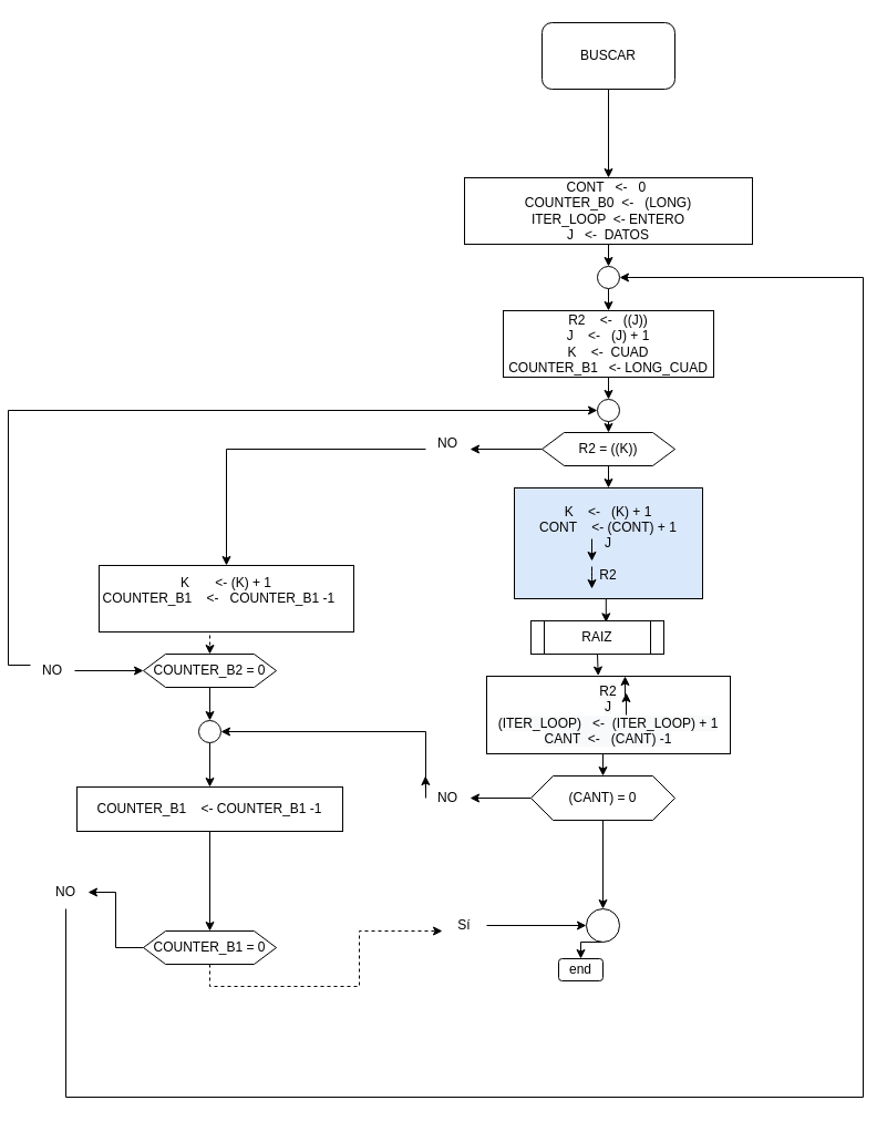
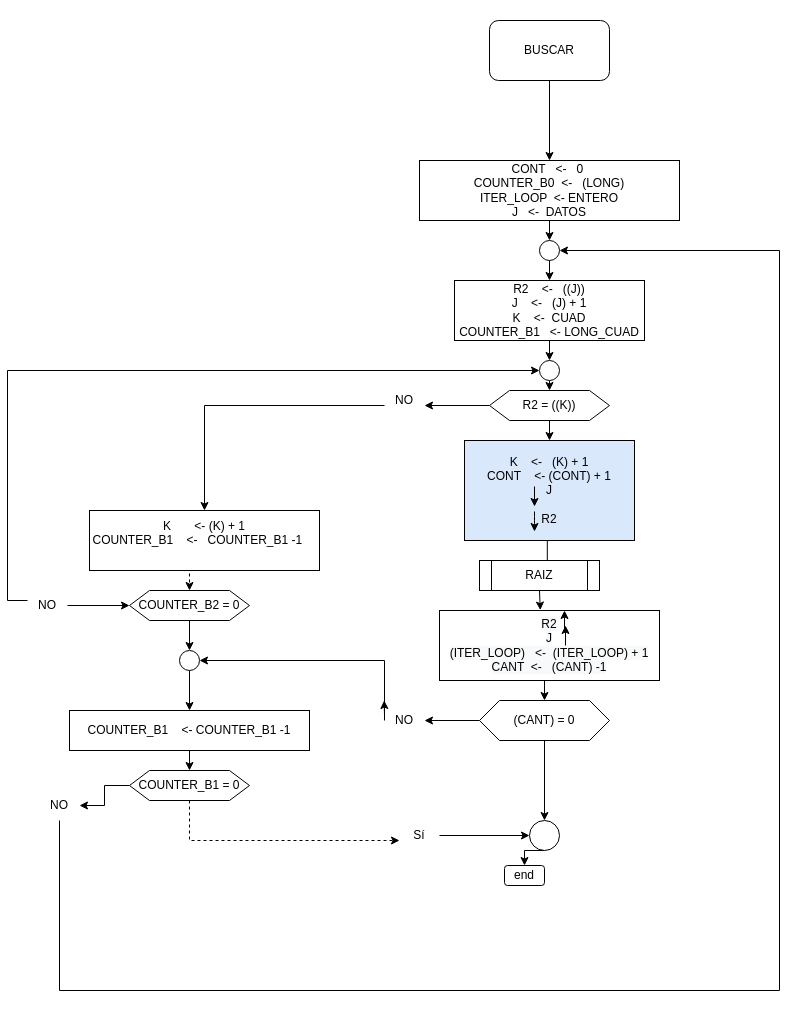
  <mxCell id="0" />
  <mxCell id="1" parent="0" />
  <mxCell id="2" style="edgeStyle=orthogonalEdgeStyle;rounded=0;orthogonalLoop=1;jettySize=auto;html=1;exitX=0.5;exitY=1;exitDx=0;exitDy=0;entryX=0.5;entryY=0;entryDx=0;entryDy=0;" parent="1" source="3" target="4" edge="1"><mxGeometry relative="1" as="geometry" /></mxCell>
  <mxCell id="3" value="BUSCAR" style="rounded=1;whiteSpace=wrap;html=1;" parent="1" vertex="1"><mxGeometry x="482" y="20" width="120" height="60" as="geometry" /></mxCell>
  <mxCell id="4" value="CONT &amp;nbsp; &amp;lt;- &amp;nbsp; 0&amp;nbsp;&lt;br&gt;COUNTER_B0 &amp;nbsp;&amp;lt;- &amp;nbsp; (LONG)&lt;br&gt;ITER_LOOP &amp;nbsp;&amp;lt;- ENTERO&lt;br&gt;J &amp;nbsp; &amp;lt;- &amp;nbsp;DATOS" style="rounded=0;whiteSpace=wrap;html=1;" parent="1" vertex="1"><mxGeometry x="412" y="160" width="260" height="60" as="geometry" /></mxCell>
  <mxCell id="5" style="edgeStyle=orthogonalEdgeStyle;rounded=0;orthogonalLoop=1;jettySize=auto;html=1;exitX=0.5;exitY=1;exitDx=0;exitDy=0;entryX=0.5;entryY=0;entryDx=0;entryDy=0;" parent="1" target="10" edge="1"><mxGeometry relative="1" as="geometry"><mxPoint x="542" y="460" as="sourcePoint" /></mxGeometry></mxCell>
  <mxCell id="6" style="edgeStyle=orthogonalEdgeStyle;rounded=0;orthogonalLoop=1;jettySize=auto;html=1;exitX=0.5;exitY=1;exitDx=0;exitDy=0;entryX=0.5;entryY=0;entryDx=0;entryDy=0;" parent="1" source="7" target="20" edge="1"><mxGeometry relative="1" as="geometry" /></mxCell>
  <mxCell id="7" value="&lt;span&gt;R2 &amp;nbsp; &amp;nbsp;&amp;lt;- &amp;nbsp; ((J))&lt;br&gt;J &amp;nbsp; &amp;nbsp;&amp;lt;- &amp;nbsp; (J) + 1&lt;br&gt;K &amp;nbsp; &amp;nbsp;&amp;lt;- &amp;nbsp;CUAD&lt;br&gt;COUNTER_B1 &amp;nbsp; &amp;lt;- LONG_CUAD&lt;br&gt;&lt;/span&gt;" style="rounded=0;whiteSpace=wrap;html=1;" parent="1" vertex="1"><mxGeometry x="447" y="280" width="190" height="60" as="geometry" /></mxCell>
  <mxCell id="8" style="edgeStyle=orthogonalEdgeStyle;rounded=0;orthogonalLoop=1;jettySize=auto;html=1;exitX=0.5;exitY=1;exitDx=0;exitDy=0;entryX=0.5;entryY=0;entryDx=0;entryDy=0;" parent="1" source="10" edge="1"><mxGeometry relative="1" as="geometry"><mxPoint x="542" y="540" as="targetPoint" /></mxGeometry></mxCell>
- <mxCell id="9" style="edgeStyle=orthogonalEdgeStyle;rounded=0;orthogonalLoop=1;jettySize=auto;html=1;exitX=0.5;exitY=1;exitDx=0;exitDy=0;entryX=0.565;entryY=0.045;entryDx=0;entryDy=0;entryPerimeter=0;" parent="1" source="10" target="27" edge="1"><mxGeometry relative="1" as="geometry" /></mxCell>
+ <mxCell id="9" style="edgeStyle=orthogonalEdgeStyle;rounded=0;orthogonalLoop=1;jettySize=auto;html=1;exitX=0.5;exitY=1;exitDx=0;exitDy=0;entryX=0.565;entryY=0.045;entryDx=0;entryDy=0;entryPerimeter=0;endArrow=none;" parent="1" source="10" target="27" edge="1"><mxGeometry relative="1" as="geometry" /></mxCell>
  <mxCell id="10" value="K &amp;nbsp; &amp;nbsp;&amp;lt;- &amp;nbsp; (K) + 1&lt;br&gt;CONT &amp;nbsp; &amp;nbsp;&amp;lt;- (CONT) + 1&lt;br&gt;J&lt;br&gt;&lt;br&gt;R2" style="rounded=0;whiteSpace=wrap;html=1;fillColor=#dae8fc;" parent="1" vertex="1"><mxGeometry x="457" y="440" width="170" height="100" as="geometry" /></mxCell>
  <mxCell id="11" style="edgeStyle=orthogonalEdgeStyle;rounded=0;orthogonalLoop=1;jettySize=auto;html=1;" parent="1" source="13" target="15" edge="1"><mxGeometry relative="1" as="geometry" /></mxCell>
  <mxCell id="12" style="edgeStyle=orthogonalEdgeStyle;rounded=0;orthogonalLoop=1;jettySize=auto;html=1;exitX=0;exitY=0.5;exitDx=0;exitDy=0;entryX=1;entryY=0.5;entryDx=0;entryDy=0;" parent="1" source="13" target="44" edge="1"><mxGeometry relative="1" as="geometry" /></mxCell>
  <mxCell id="13" value="(CANT) = 0" style="shape=hexagon;perimeter=hexagonPerimeter2;whiteSpace=wrap;html=1;fixedSize=1;" parent="1" vertex="1"><mxGeometry x="472" y="700" width="130" height="40" as="geometry" /></mxCell>
  <mxCell id="14" style="edgeStyle=orthogonalEdgeStyle;rounded=0;orthogonalLoop=1;jettySize=auto;html=1;exitX=0.5;exitY=1;exitDx=0;exitDy=0;entryX=0.5;entryY=0;entryDx=0;entryDy=0;" parent="1" source="15" target="30" edge="1"><mxGeometry relative="1" as="geometry" /></mxCell>
  <mxCell id="15" value="" style="ellipse;whiteSpace=wrap;html=1;aspect=fixed;" parent="1" vertex="1"><mxGeometry x="522" y="820" width="30" height="30" as="geometry" /></mxCell>
  <mxCell id="16" style="edgeStyle=orthogonalEdgeStyle;rounded=0;orthogonalLoop=1;jettySize=auto;html=1;exitX=0.5;exitY=1;exitDx=0;exitDy=0;entryX=0.5;entryY=0;entryDx=0;entryDy=0;" parent="1" source="17" target="7" edge="1"><mxGeometry relative="1" as="geometry" /></mxCell>
  <mxCell id="17" value="" style="ellipse;whiteSpace=wrap;html=1;aspect=fixed;" parent="1" vertex="1"><mxGeometry x="532" y="240" width="20" height="20" as="geometry" /></mxCell>
  <mxCell id="18" value="" style="endArrow=classic;html=1;exitX=0.5;exitY=1;exitDx=0;exitDy=0;" parent="1" source="4" target="17" edge="1"><mxGeometry width="50" height="50" relative="1" as="geometry"><mxPoint x="542" y="220" as="sourcePoint" /><mxPoint x="542" y="270" as="targetPoint" /></mxGeometry></mxCell>
  <mxCell id="19" style="edgeStyle=orthogonalEdgeStyle;rounded=0;orthogonalLoop=1;jettySize=auto;html=1;exitX=0.5;exitY=1;exitDx=0;exitDy=0;entryX=0.5;entryY=0;entryDx=0;entryDy=0;" parent="1" source="20" target="23" edge="1"><mxGeometry relative="1" as="geometry" /></mxCell>
  <mxCell id="20" value="" style="ellipse;whiteSpace=wrap;html=1;aspect=fixed;" parent="1" vertex="1"><mxGeometry x="532" y="360" width="20" height="20" as="geometry" /></mxCell>
  <mxCell id="21" style="edgeStyle=orthogonalEdgeStyle;rounded=0;orthogonalLoop=1;jettySize=auto;html=1;exitX=0.5;exitY=1;exitDx=0;exitDy=0;entryX=0.5;entryY=0;entryDx=0;entryDy=0;" parent="1" source="23" target="10" edge="1"><mxGeometry relative="1" as="geometry" /></mxCell>
  <mxCell id="22" style="edgeStyle=orthogonalEdgeStyle;rounded=0;orthogonalLoop=1;jettySize=auto;html=1;exitX=0;exitY=0.5;exitDx=0;exitDy=0;entryX=1;entryY=0.75;entryDx=0;entryDy=0;" parent="1" source="23" target="46" edge="1"><mxGeometry relative="1" as="geometry" /></mxCell>
  <mxCell id="23" value="R2 = ((K))" style="shape=hexagon;perimeter=hexagonPerimeter2;whiteSpace=wrap;html=1;fixedSize=1;" parent="1" vertex="1"><mxGeometry x="482" y="390" width="120" height="30" as="geometry" /></mxCell>
  <mxCell id="24" value="" style="endArrow=classic;html=1;" parent="1" edge="1"><mxGeometry width="50" height="50" relative="1" as="geometry"><mxPoint x="527" y="486" as="sourcePoint" /><mxPoint x="527" y="506" as="targetPoint" /><Array as="points"><mxPoint x="527" y="496" /><mxPoint x="527" y="486" /></Array></mxGeometry></mxCell>
  <mxCell id="25" value="" style="endArrow=classic;html=1;" parent="1" edge="1"><mxGeometry width="50" height="50" relative="1" as="geometry"><mxPoint x="527" y="511" as="sourcePoint" /><mxPoint x="527" y="531" as="targetPoint" /><Array as="points"><mxPoint x="527" y="521" /></Array></mxGeometry></mxCell>
  <mxCell id="26" style="edgeStyle=orthogonalEdgeStyle;rounded=0;orthogonalLoop=1;jettySize=auto;html=1;exitX=0.5;exitY=1;exitDx=0;exitDy=0;entryX=0.458;entryY=-0.006;entryDx=0;entryDy=0;entryPerimeter=0;" parent="1" source="27" target="29" edge="1"><mxGeometry relative="1" as="geometry" /></mxCell>
  <mxCell id="27" value="RAIZ" style="shape=process;whiteSpace=wrap;html=1;backgroundOutline=1;" parent="1" vertex="1"><mxGeometry x="472" y="560" width="120" height="30" as="geometry" /></mxCell>
  <mxCell id="28" style="edgeStyle=orthogonalEdgeStyle;rounded=0;orthogonalLoop=1;jettySize=auto;html=1;exitX=0.5;exitY=1;exitDx=0;exitDy=0;entryX=0.5;entryY=0;entryDx=0;entryDy=0;" parent="1" source="29" target="13" edge="1"><mxGeometry relative="1" as="geometry" /></mxCell>
  <mxCell id="29" value="&lt;span style=&quot;color: rgb(0 , 0 , 0) ; font-family: &amp;#34;helvetica&amp;#34; ; font-size: 12px ; font-style: normal ; font-weight: normal ; letter-spacing: normal ; text-align: center ; text-indent: 0px ; text-transform: none ; word-spacing: 0px ; background-color: rgb(248 , 249 , 250) ; text-decoration: none ; display: inline ; float: none&quot;&gt;R2&lt;br&gt;J&lt;br&gt;(ITER_LOOP) &amp;nbsp; &amp;lt;- &amp;nbsp;(ITER_LOOP) + 1&lt;br&gt;CANT &amp;nbsp;&amp;lt;- &amp;nbsp; (CANT) -1&lt;br&gt;&lt;/span&gt;" style="rounded=0;whiteSpace=wrap;html=1;" parent="1" vertex="1"><mxGeometry x="432" y="610" width="220" height="70" as="geometry" /></mxCell>
  <mxCell id="30" value="end" style="rounded=1;whiteSpace=wrap;html=1;" parent="1" vertex="1"><mxGeometry x="497" y="865" width="40" height="20" as="geometry" /></mxCell>
  <mxCell id="31" style="edgeStyle=orthogonalEdgeStyle;rounded=0;orthogonalLoop=1;jettySize=auto;html=1;exitX=1;exitY=0.5;exitDx=0;exitDy=0;entryX=0;entryY=0.5;entryDx=0;entryDy=0;" parent="1" source="32" target="15" edge="1"><mxGeometry relative="1" as="geometry" /></mxCell>
  <mxCell id="32" value="Sí" style="text;html=1;strokeColor=none;fillColor=none;align=center;verticalAlign=middle;whiteSpace=wrap;rounded=0;" parent="1" vertex="1"><mxGeometry x="392" y="825" width="40" height="20" as="geometry" /></mxCell>
  <mxCell id="33" style="edgeStyle=orthogonalEdgeStyle;rounded=0;orthogonalLoop=1;jettySize=auto;html=1;exitX=0.5;exitY=1;exitDx=0;exitDy=0;entryX=0.5;entryY=0;entryDx=0;entryDy=0;dashed=1;" parent="1" source="34" target="36" edge="1"><mxGeometry relative="1" as="geometry" /></mxCell>
  <mxCell id="34" value="K &amp;nbsp; &amp;nbsp; &amp;nbsp; &amp;lt;- (K) + 1&lt;br&gt;COUNTER_B1 &amp;nbsp; &amp;nbsp;&amp;lt;- &amp;nbsp; COUNTER_B1 -1 &amp;nbsp; &amp;nbsp; &amp;nbsp;" style="rounded=0;whiteSpace=wrap;html=1;" parent="1" vertex="1"><mxGeometry x="82" y="510" width="230" height="60" as="geometry" /></mxCell>
  <mxCell id="35" style="edgeStyle=orthogonalEdgeStyle;rounded=0;orthogonalLoop=1;jettySize=auto;html=1;entryX=0.5;entryY=0;entryDx=0;entryDy=0;" parent="1" source="52" target="38" edge="1"><mxGeometry relative="1" as="geometry" /></mxCell>
  <mxCell id="36" value="COUNTER_B2 = 0" style="shape=hexagon;perimeter=hexagonPerimeter2;whiteSpace=wrap;html=1;fixedSize=1;" parent="1" vertex="1"><mxGeometry x="122" y="590" width="120" height="30" as="geometry" /></mxCell>
  <mxCell id="37" style="edgeStyle=orthogonalEdgeStyle;rounded=0;orthogonalLoop=1;jettySize=auto;html=1;exitX=0.5;exitY=1;exitDx=0;exitDy=0;entryX=0.5;entryY=0;entryDx=0;entryDy=0;" parent="1" source="38" target="41" edge="1"><mxGeometry relative="1" as="geometry" /></mxCell>
  <mxCell id="38" value="COUNTER_B1 &amp;nbsp; &amp;nbsp;&amp;lt;- COUNTER_B1 -1" style="rounded=0;whiteSpace=wrap;html=1;" parent="1" vertex="1"><mxGeometry x="62" y="710" width="240" height="40" as="geometry" /></mxCell>
  <mxCell id="39" style="edgeStyle=orthogonalEdgeStyle;rounded=0;orthogonalLoop=1;jettySize=auto;html=1;exitX=0.5;exitY=1;exitDx=0;exitDy=0;entryX=0;entryY=0.75;entryDx=0;entryDy=0;dashed=1;" parent="1" source="41" target="32" edge="1"><mxGeometry relative="1" as="geometry" /></mxCell>
  <mxCell id="40" style="edgeStyle=orthogonalEdgeStyle;rounded=0;orthogonalLoop=1;jettySize=auto;html=1;exitX=0;exitY=0.5;exitDx=0;exitDy=0;entryX=1;entryY=0.5;entryDx=0;entryDy=0;" parent="1" source="41" target="51" edge="1"><mxGeometry relative="1" as="geometry" /></mxCell>
- <mxCell id="41" value="COUNTER_B1 = 0" style="shape=hexagon;perimeter=hexagonPerimeter2;whiteSpace=wrap;html=1;fixedSize=1;" parent="1" vertex="1"><mxGeometry x="122" y="840" width="120" height="30" as="geometry" /></mxCell>
+ <mxCell id="41" value="COUNTER_B1 = 0" style="shape=hexagon;perimeter=hexagonPerimeter2;whiteSpace=wrap;html=1;fixedSize=1;" parent="1" vertex="1"><mxGeometry x="122" y="770" width="120" height="30" as="geometry" /></mxCell>
  <mxCell id="42" style="edgeStyle=orthogonalEdgeStyle;rounded=0;orthogonalLoop=1;jettySize=auto;html=1;exitX=0;exitY=0.5;exitDx=0;exitDy=0;entryX=1;entryY=0.5;entryDx=0;entryDy=0;" parent="1" source="44" target="52" edge="1"><mxGeometry relative="1" as="geometry"><Array as="points"><mxPoint x="377" y="660" /></Array></mxGeometry></mxCell>
  <mxCell id="43" style="edgeStyle=orthogonalEdgeStyle;rounded=0;orthogonalLoop=1;jettySize=auto;html=1;exitX=0;exitY=0.25;exitDx=0;exitDy=0;" parent="1" source="44" edge="1"><mxGeometry relative="1" as="geometry"><mxPoint x="376.667" y="700" as="targetPoint" /></mxGeometry></mxCell>
  <mxCell id="44" value="NO" style="text;html=1;strokeColor=none;fillColor=none;align=center;verticalAlign=middle;whiteSpace=wrap;rounded=0;" parent="1" vertex="1"><mxGeometry x="377" y="710" width="40" height="20" as="geometry" /></mxCell>
  <mxCell id="45" style="edgeStyle=orthogonalEdgeStyle;rounded=0;orthogonalLoop=1;jettySize=auto;html=1;exitX=0;exitY=0.75;exitDx=0;exitDy=0;" parent="1" source="46" target="34" edge="1"><mxGeometry relative="1" as="geometry" /></mxCell>
  <mxCell id="46" value="NO" style="text;html=1;strokeColor=none;fillColor=none;align=center;verticalAlign=middle;whiteSpace=wrap;rounded=0;" parent="1" vertex="1"><mxGeometry x="377" y="390" width="40" height="20" as="geometry" /></mxCell>
  <mxCell id="47" style="edgeStyle=orthogonalEdgeStyle;rounded=0;orthogonalLoop=1;jettySize=auto;html=1;exitX=1;exitY=0.5;exitDx=0;exitDy=0;entryX=0;entryY=0.5;entryDx=0;entryDy=0;" parent="1" source="49" target="36" edge="1"><mxGeometry relative="1" as="geometry" /></mxCell>
  <mxCell id="48" style="edgeStyle=orthogonalEdgeStyle;rounded=0;orthogonalLoop=1;jettySize=auto;html=1;exitX=0;exitY=0.25;exitDx=0;exitDy=0;entryX=0;entryY=0.5;entryDx=0;entryDy=0;" parent="1" source="49" target="20" edge="1"><mxGeometry relative="1" as="geometry" /></mxCell>
  <mxCell id="49" value="NO" style="text;html=1;strokeColor=none;fillColor=none;align=center;verticalAlign=middle;whiteSpace=wrap;rounded=0;" parent="1" vertex="1"><mxGeometry x="20" y="595" width="40" height="20" as="geometry" /></mxCell>
  <mxCell id="50" style="edgeStyle=orthogonalEdgeStyle;rounded=0;orthogonalLoop=1;jettySize=auto;html=1;exitX=0.5;exitY=1;exitDx=0;exitDy=0;entryX=1;entryY=0.5;entryDx=0;entryDy=0;" parent="1" source="51" target="17" edge="1"><mxGeometry relative="1" as="geometry"><Array as="points"><mxPoint x="52" y="990" /><mxPoint x="772" y="990" /><mxPoint x="772" y="250" /></Array></mxGeometry></mxCell>
  <mxCell id="51" value="NO" style="text;html=1;strokeColor=none;fillColor=none;align=center;verticalAlign=middle;whiteSpace=wrap;rounded=0;" parent="1" vertex="1"><mxGeometry x="32" y="790" width="40" height="30" as="geometry" /></mxCell>
  <mxCell id="52" value="" style="ellipse;whiteSpace=wrap;html=1;aspect=fixed;" parent="1" vertex="1"><mxGeometry x="172" y="650" width="20" height="20" as="geometry" /></mxCell>
  <mxCell id="53" style="edgeStyle=orthogonalEdgeStyle;rounded=0;orthogonalLoop=1;jettySize=auto;html=1;entryX=0.5;entryY=0;entryDx=0;entryDy=0;" parent="1" source="36" target="52" edge="1"><mxGeometry relative="1" as="geometry"><mxPoint x="182" y="620" as="sourcePoint" /><mxPoint x="182" y="710" as="targetPoint" /></mxGeometry></mxCell>
  <mxCell id="54" value="" style="endArrow=classic;html=1;" parent="1" edge="1"><mxGeometry width="50" height="50" relative="1" as="geometry"><mxPoint x="557" y="630" as="sourcePoint" /><mxPoint x="557" y="610" as="targetPoint" /></mxGeometry></mxCell>
  <mxCell id="55" value="" style="endArrow=classic;html=1;" parent="1" edge="1"><mxGeometry width="50" height="50" relative="1" as="geometry"><mxPoint x="558" y="645" as="sourcePoint" /><mxPoint x="558" y="625" as="targetPoint" /></mxGeometry></mxCell>
